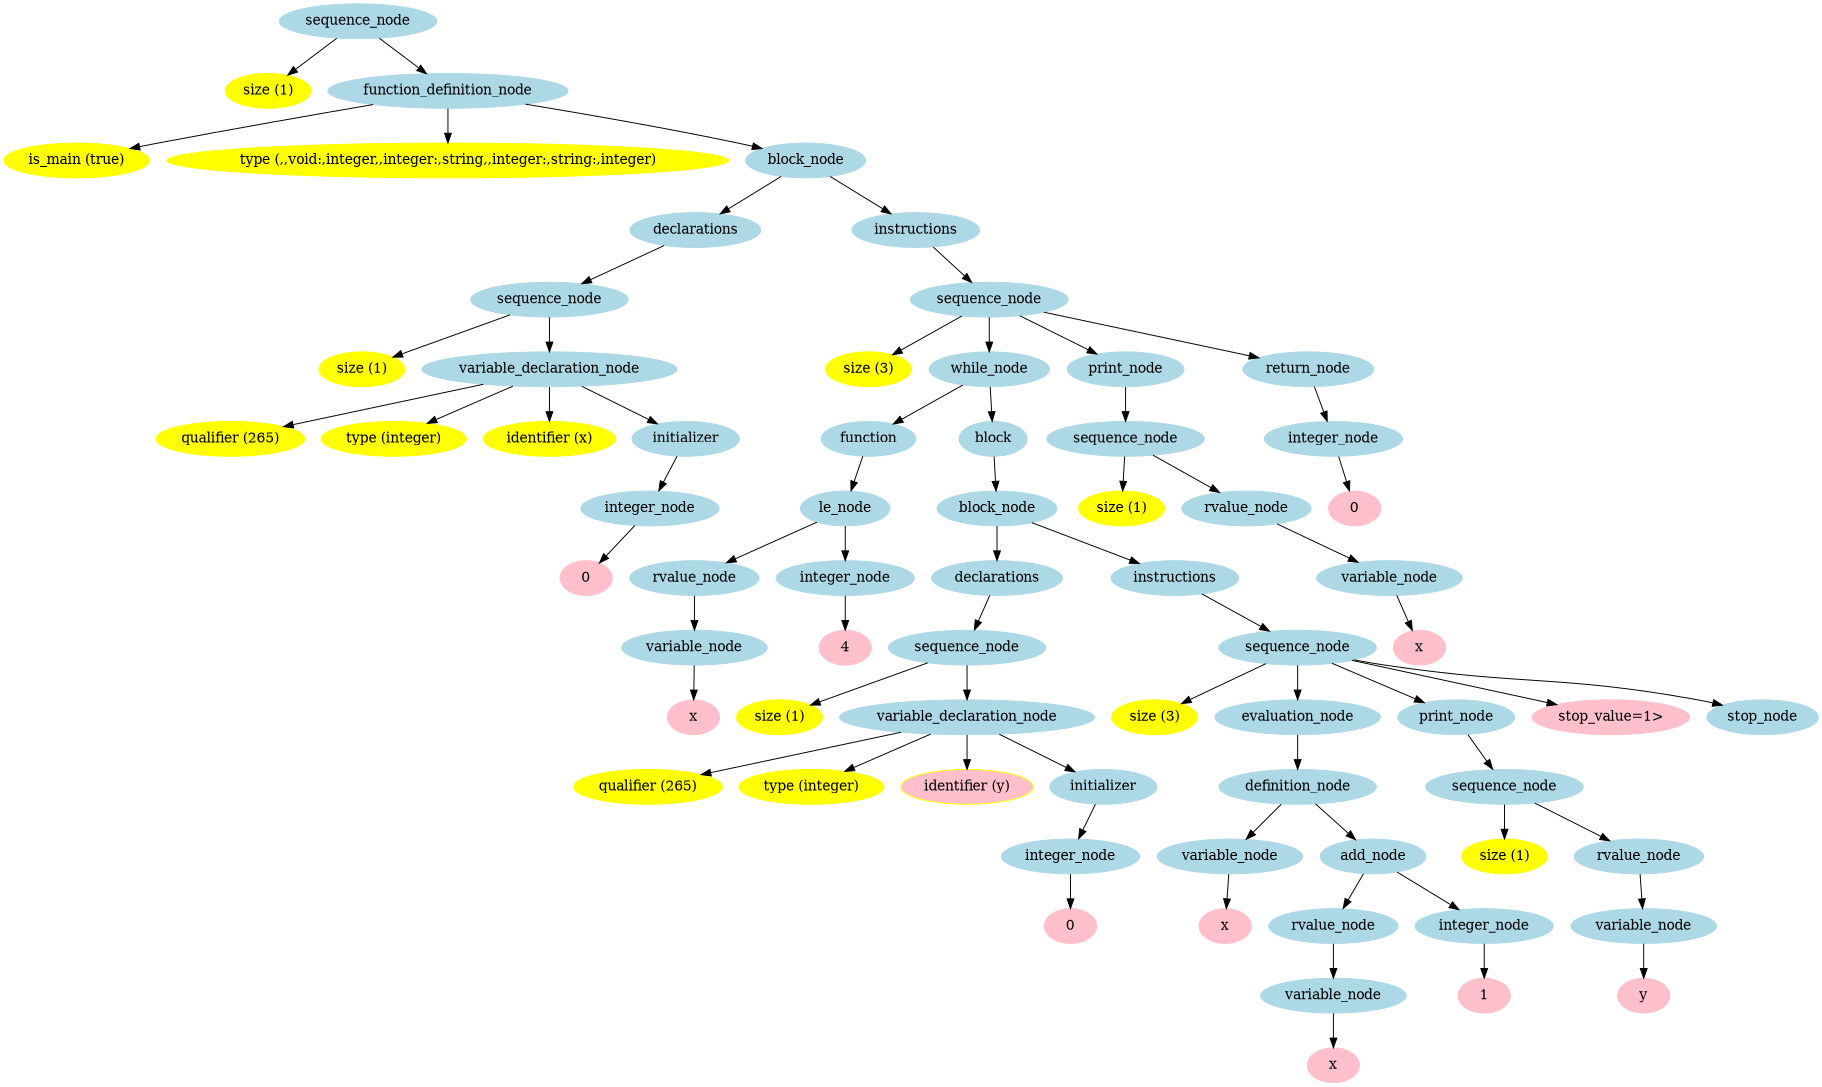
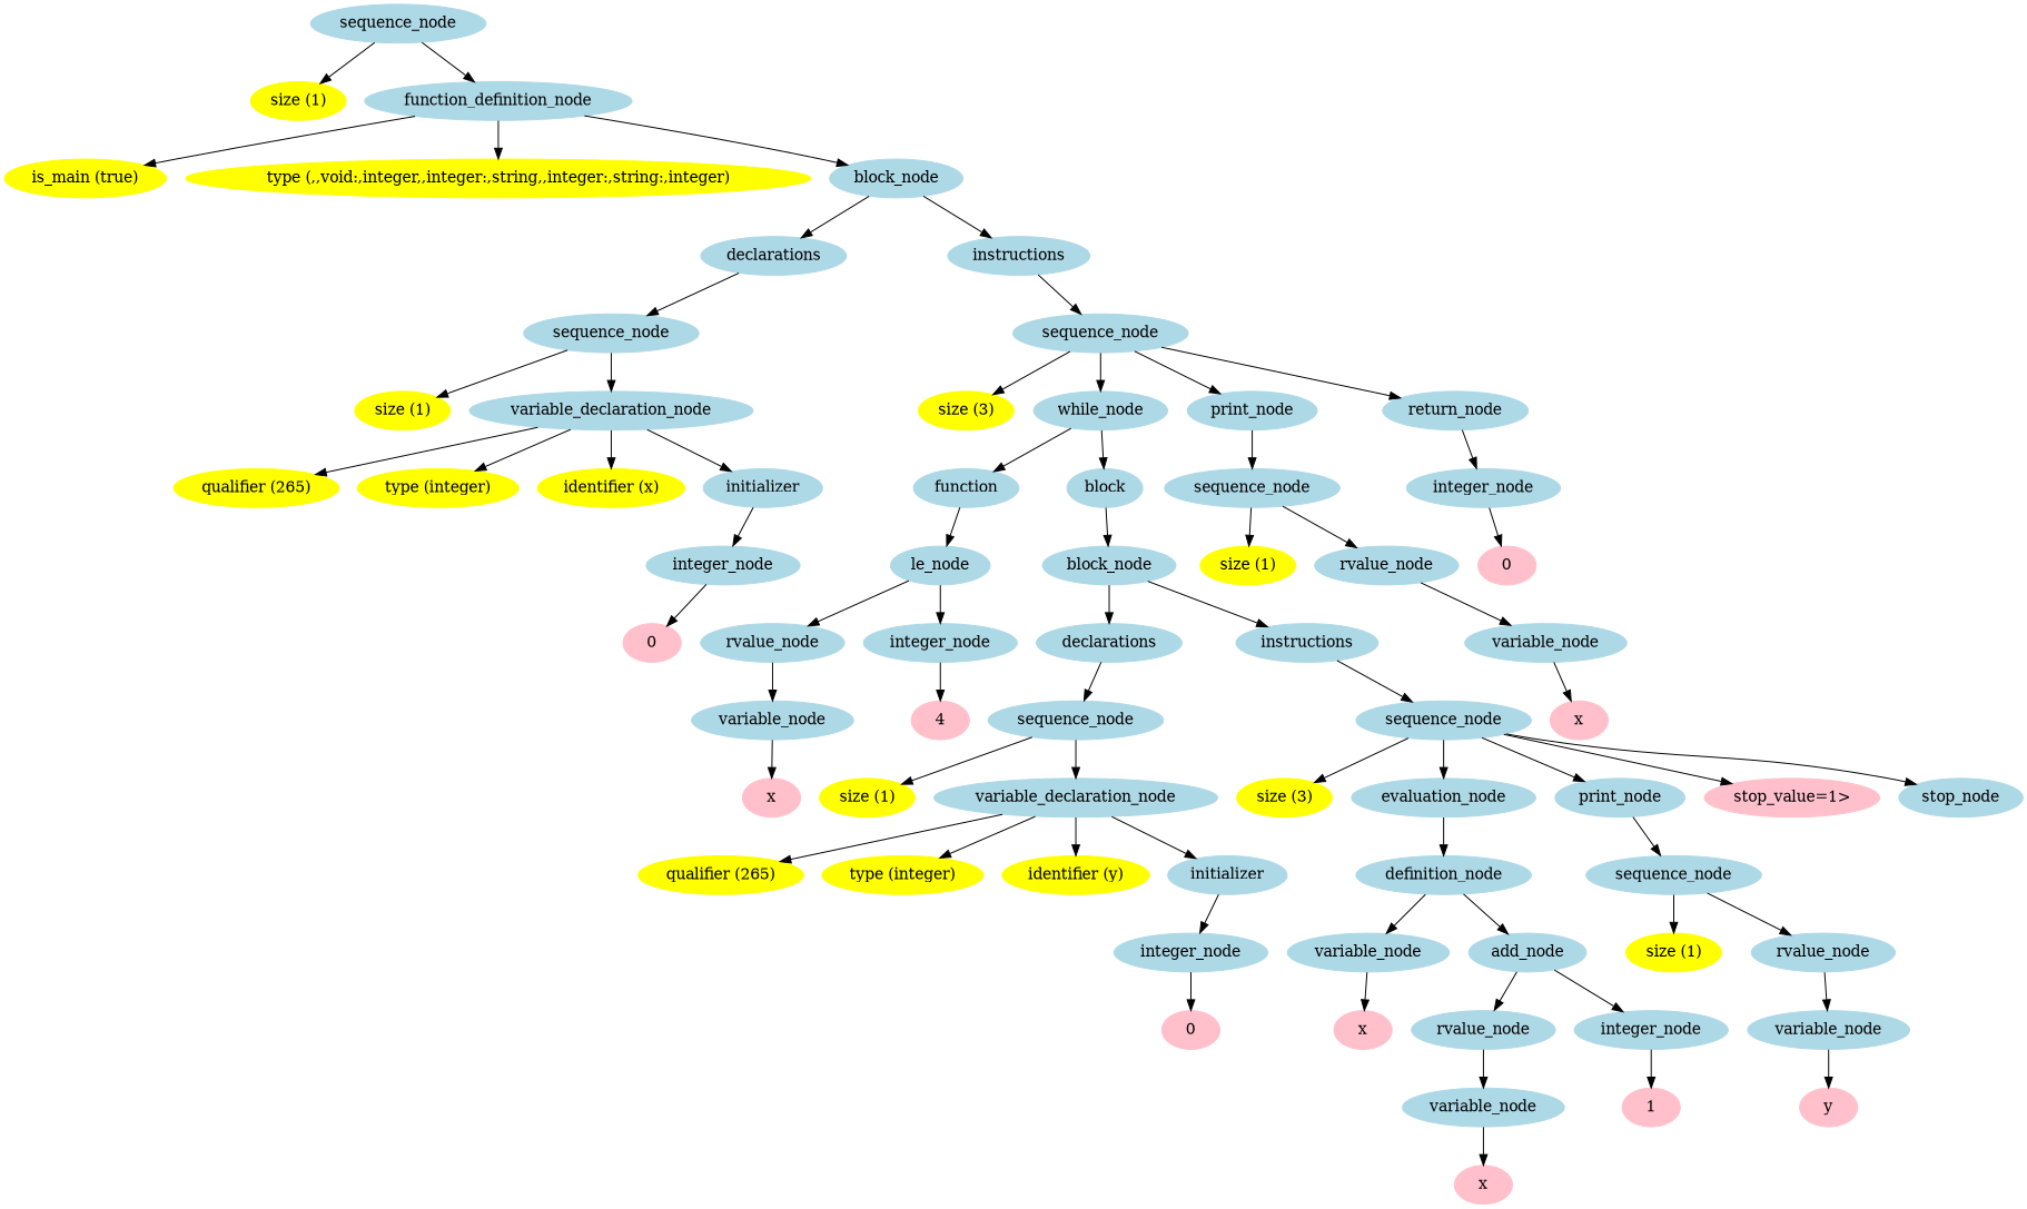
  digraph {
    node [color=lightblue font=6 style=filled]
    n1 [label=sequence_node]
    n2 [color=yellow label="size (1)"]
    n3 [label=function_definition_node]
    n4 [color=yellow label="is_main (true)"]
    n5 [color=yellow label="type (,,void:,integer,,integer:,string,,integer:,string:,integer)"]
    n6 [label=block_node]
    n7 [label=declarations]
    n8 [label=instructions]
    n9 [label=sequence_node]
    n10 [label=sequence_node]
    n11 [color=yellow label="size (1)"]
    n12 [label=variable_declaration_node]
    n13 [color=yellow label="qualifier (265)"]
    n14 [color=yellow label="type (integer)"]
    n15 [color=yellow label="identifier (x)"]
    n16 [label=initializer]
    n17 [label=integer_node]
    n18 [color=pink label=0]
    n19 [color=yellow label="size (3)"]
    n20 [label=while_node]
    n21 [label=print_node]
    n22 [label=return_node]
    n23 [label=function]
    n24 [label=block]
    n25 [label=sequence_node]
    n26 [label=integer_node]
    n27 [label=le_node]
    n28 [label=block_node]
    n29 [label=rvalue_node]
    n30 [label=integer_node]
    n31 [label=variable_node]
    n32 [color=pink label=4]
    n33 [color=pink label=x]
    n34 [label=declarations]
    n35 [label=instructions]
    n36 [label=sequence_node]
    n37 [label=sequence_node]
    n38 [color=yellow label="size (1)"]
    n39 [label=variable_declaration_node]
    n40 [color=yellow label="qualifier (265)"]
    n41 [color=yellow label="type (integer)"]
-   n42 [color=yellow label="identifier (y)" fillcolor=pink]
+   n42 [color=yellow label="identifier (y)"]
    n43 [label=initializer]
    n44 [label=integer_node]
    n45 [color=pink label=0]
    n46 [color=yellow label="size (3)"]
    n47 [label=evaluation_node]
    n48 [label=print_node]
    n49 [color=pink label="stop_value=1>"]
    n50 [label=stop_node]
    n51 [label=definition_node]
    n52 [label=sequence_node]
    n53 [label=variable_node]
    n54 [label=add_node]
    n55 [color=pink label=x]
    n56 [label=rvalue_node]
    n57 [label=integer_node]
    n58 [label=variable_node]
    n59 [color=pink label=1]
    n60 [color=pink label=x]
    n61 [color=yellow label="size (1)"]
    n62 [label=rvalue_node]
    n63 [label=variable_node]
    n64 [color=pink label=y]
    n65 [color=yellow label="size (1)"]
    n66 [label=rvalue_node]
    n67 [label=variable_node]
    n68 [color=pink label=x]
    n69 [color=pink label=0]
    n1 -> n2
    n1 -> n3
    n3 -> n4
    n3 -> n5
    n3 -> n6
    n6 -> n7
    n6 -> n8
    n7 -> n9
    n8 -> n10
    n9 -> n11
    n9 -> n12
    n10 -> n19
    n10 -> n20
    n10 -> n21
    n10 -> n22
    n12 -> n13
    n12 -> n14
    n12 -> n15
    n12 -> n16
    n16 -> n17
    n17 -> n18
    n20 -> n23
    n20 -> n24
    n21 -> n25
    n22 -> n26
    n23 -> n27
    n24 -> n28
    n25 -> n65
    n25 -> n66
    n26 -> n69
    n27 -> n29
    n27 -> n30
    n28 -> n34
    n28 -> n35
    n29 -> n31
    n30 -> n32
    n31 -> n33
    n34 -> n36
    n35 -> n37
    n36 -> n38
    n36 -> n39
    n37 -> n46
    n37 -> n47
    n37 -> n48
    n37 -> n49
    n37 -> n50
    n39 -> n40
    n39 -> n41
    n39 -> n42
    n39 -> n43
    n43 -> n44
    n44 -> n45
    n47 -> n51
    n48 -> n52
    n51 -> n53
    n51 -> n54
    n52 -> n61
    n52 -> n62
    n53 -> n55
    n54 -> n56
    n54 -> n57
    n56 -> n58
    n57 -> n59
    n58 -> n60
    n62 -> n63
    n63 -> n64
    n66 -> n67
    n67 -> n68
  }
